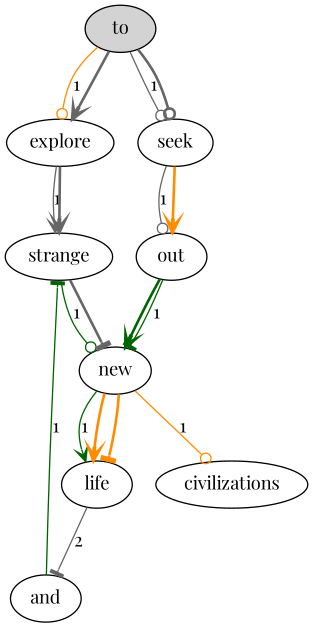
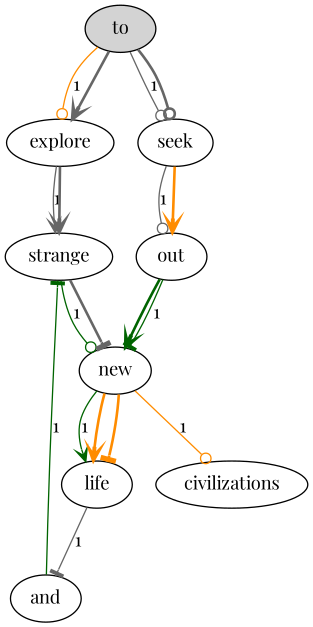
  digraph {
    fontname="Playfair Display"
    node [fontname="Playfair Display"]
    edge [arrowhead=vee color=gray40 fontname="Playfair Display"]
    to [fillcolor=lightgray style=filled]
    explore
    seek
    strange
    out
    new
    civilizations
    life
    and
    to -> explore [arrowhead=odot color=darkorange label=1]
    to -> explore [penwidth=2]
    to -> seek [arrowhead=odot label=1]
    to -> seek [arrowhead=odot penwidth=2]
    explore -> strange [label=1]
    explore -> strange [penwidth=2]
    seek -> out [arrowhead=odot label=1]
    seek -> out [color=darkorange penwidth=2]
    strange -> new [arrowhead=odot color=darkgreen label=1]
    strange -> new [arrowhead=tee penwidth=2]
    out -> new [arrowhead=tee color=darkgreen label=1]
    out -> new [color=darkgreen penwidth=2]
    new -> civilizations [arrowhead=odot color=darkorange label=1]
    new -> life [color=darkgreen label=1]
    new -> life [color=darkorange penwidth=2]
    new -> life [arrowhead=tee color=darkorange penwidth=2]
-   life -> and [arrowhead=tee label=2]
+   life -> and [arrowhead=tee label=1]
    and -> strange [arrowhead=tee color=darkgreen label=1]
  }
